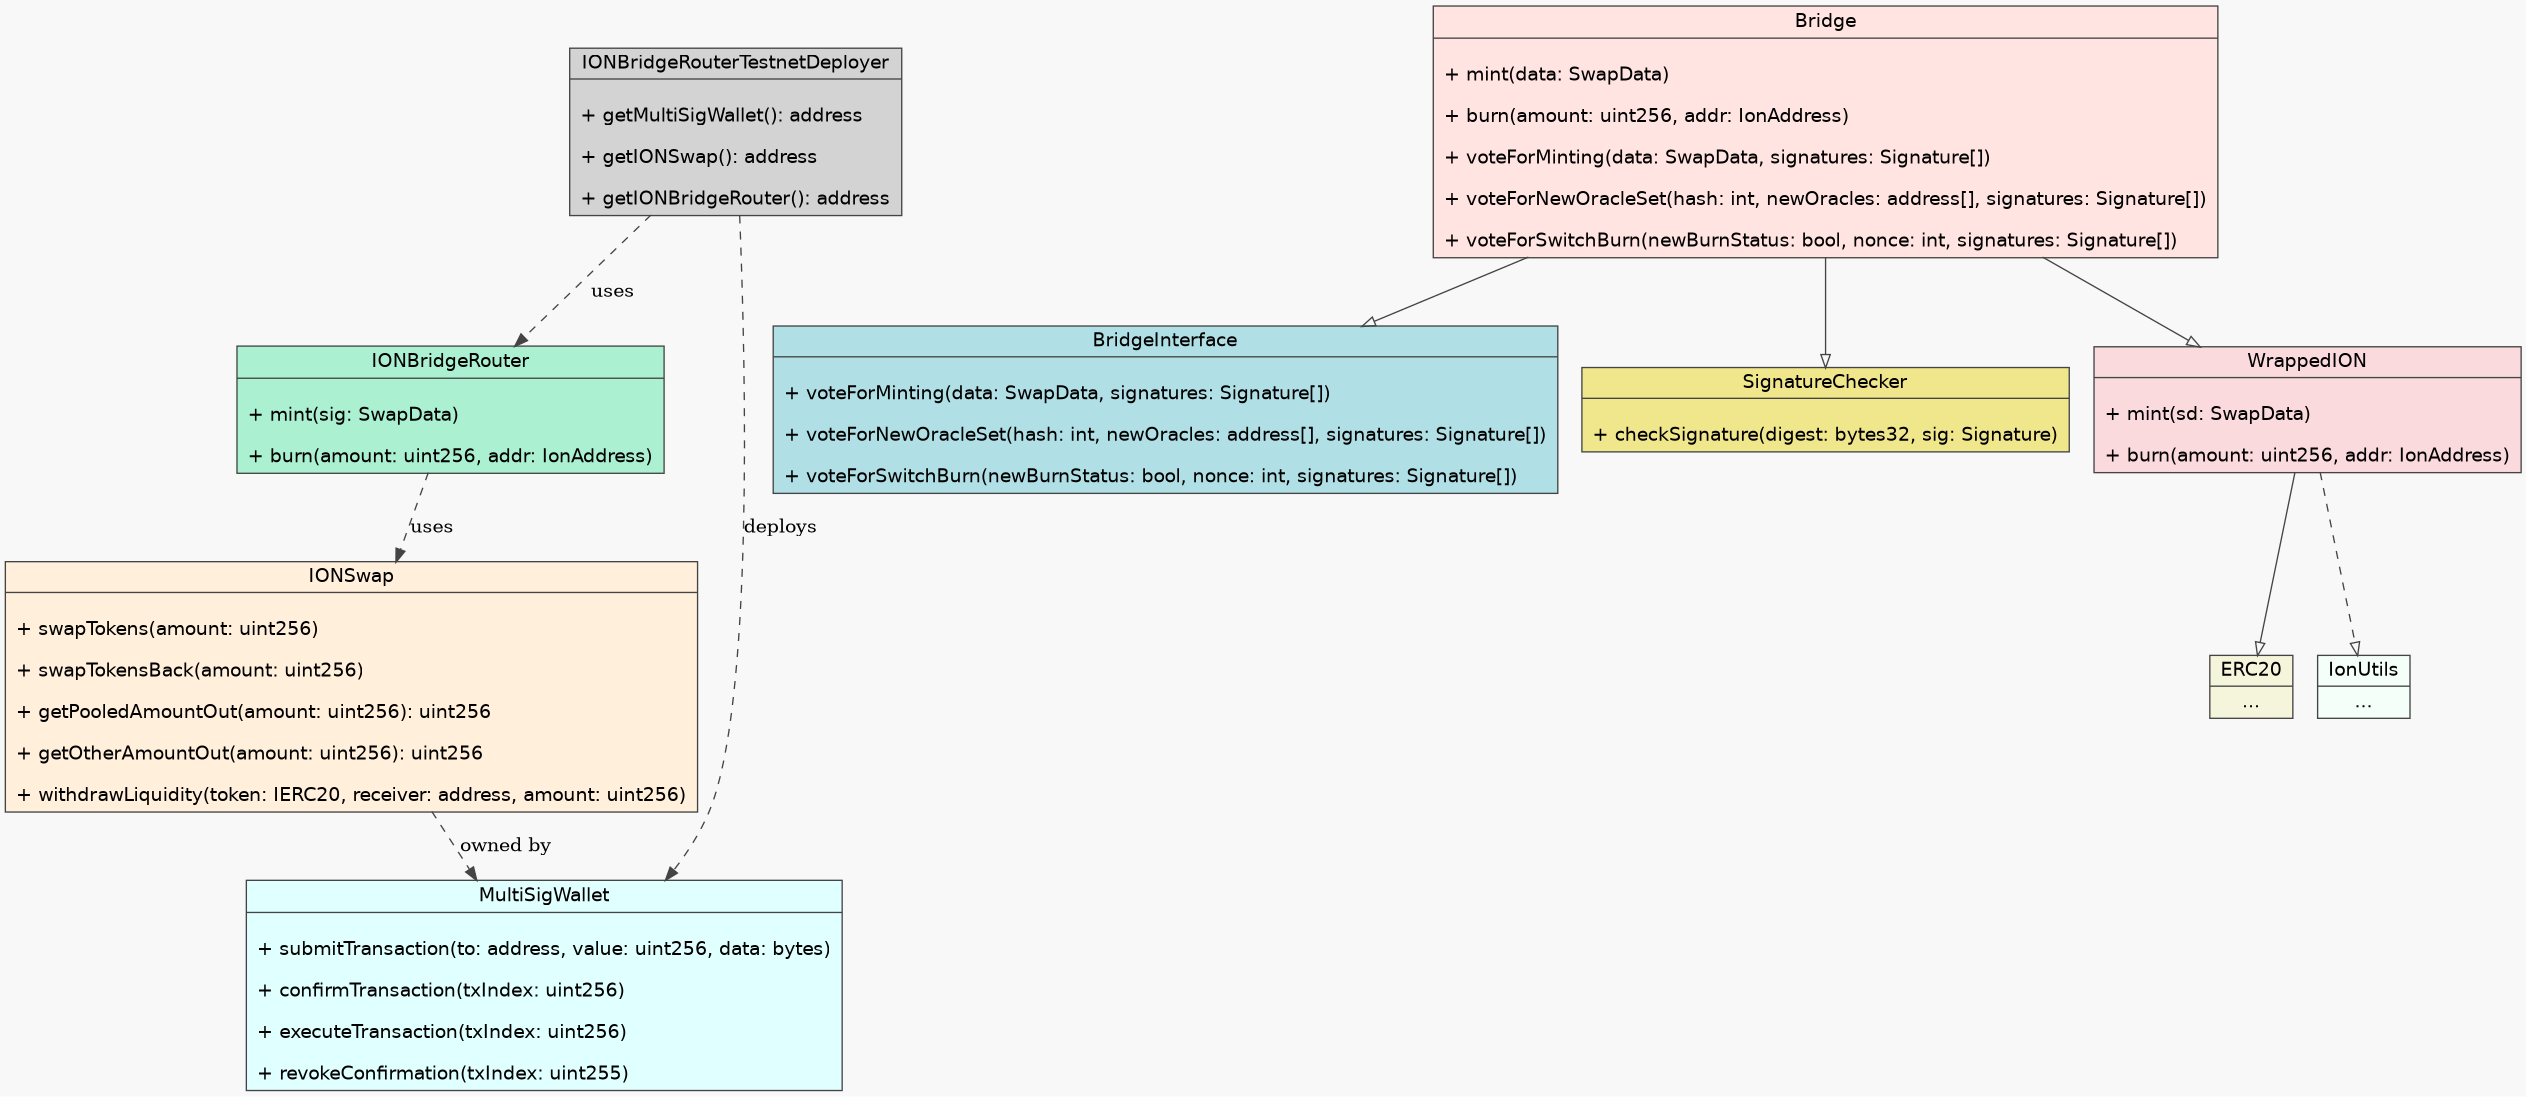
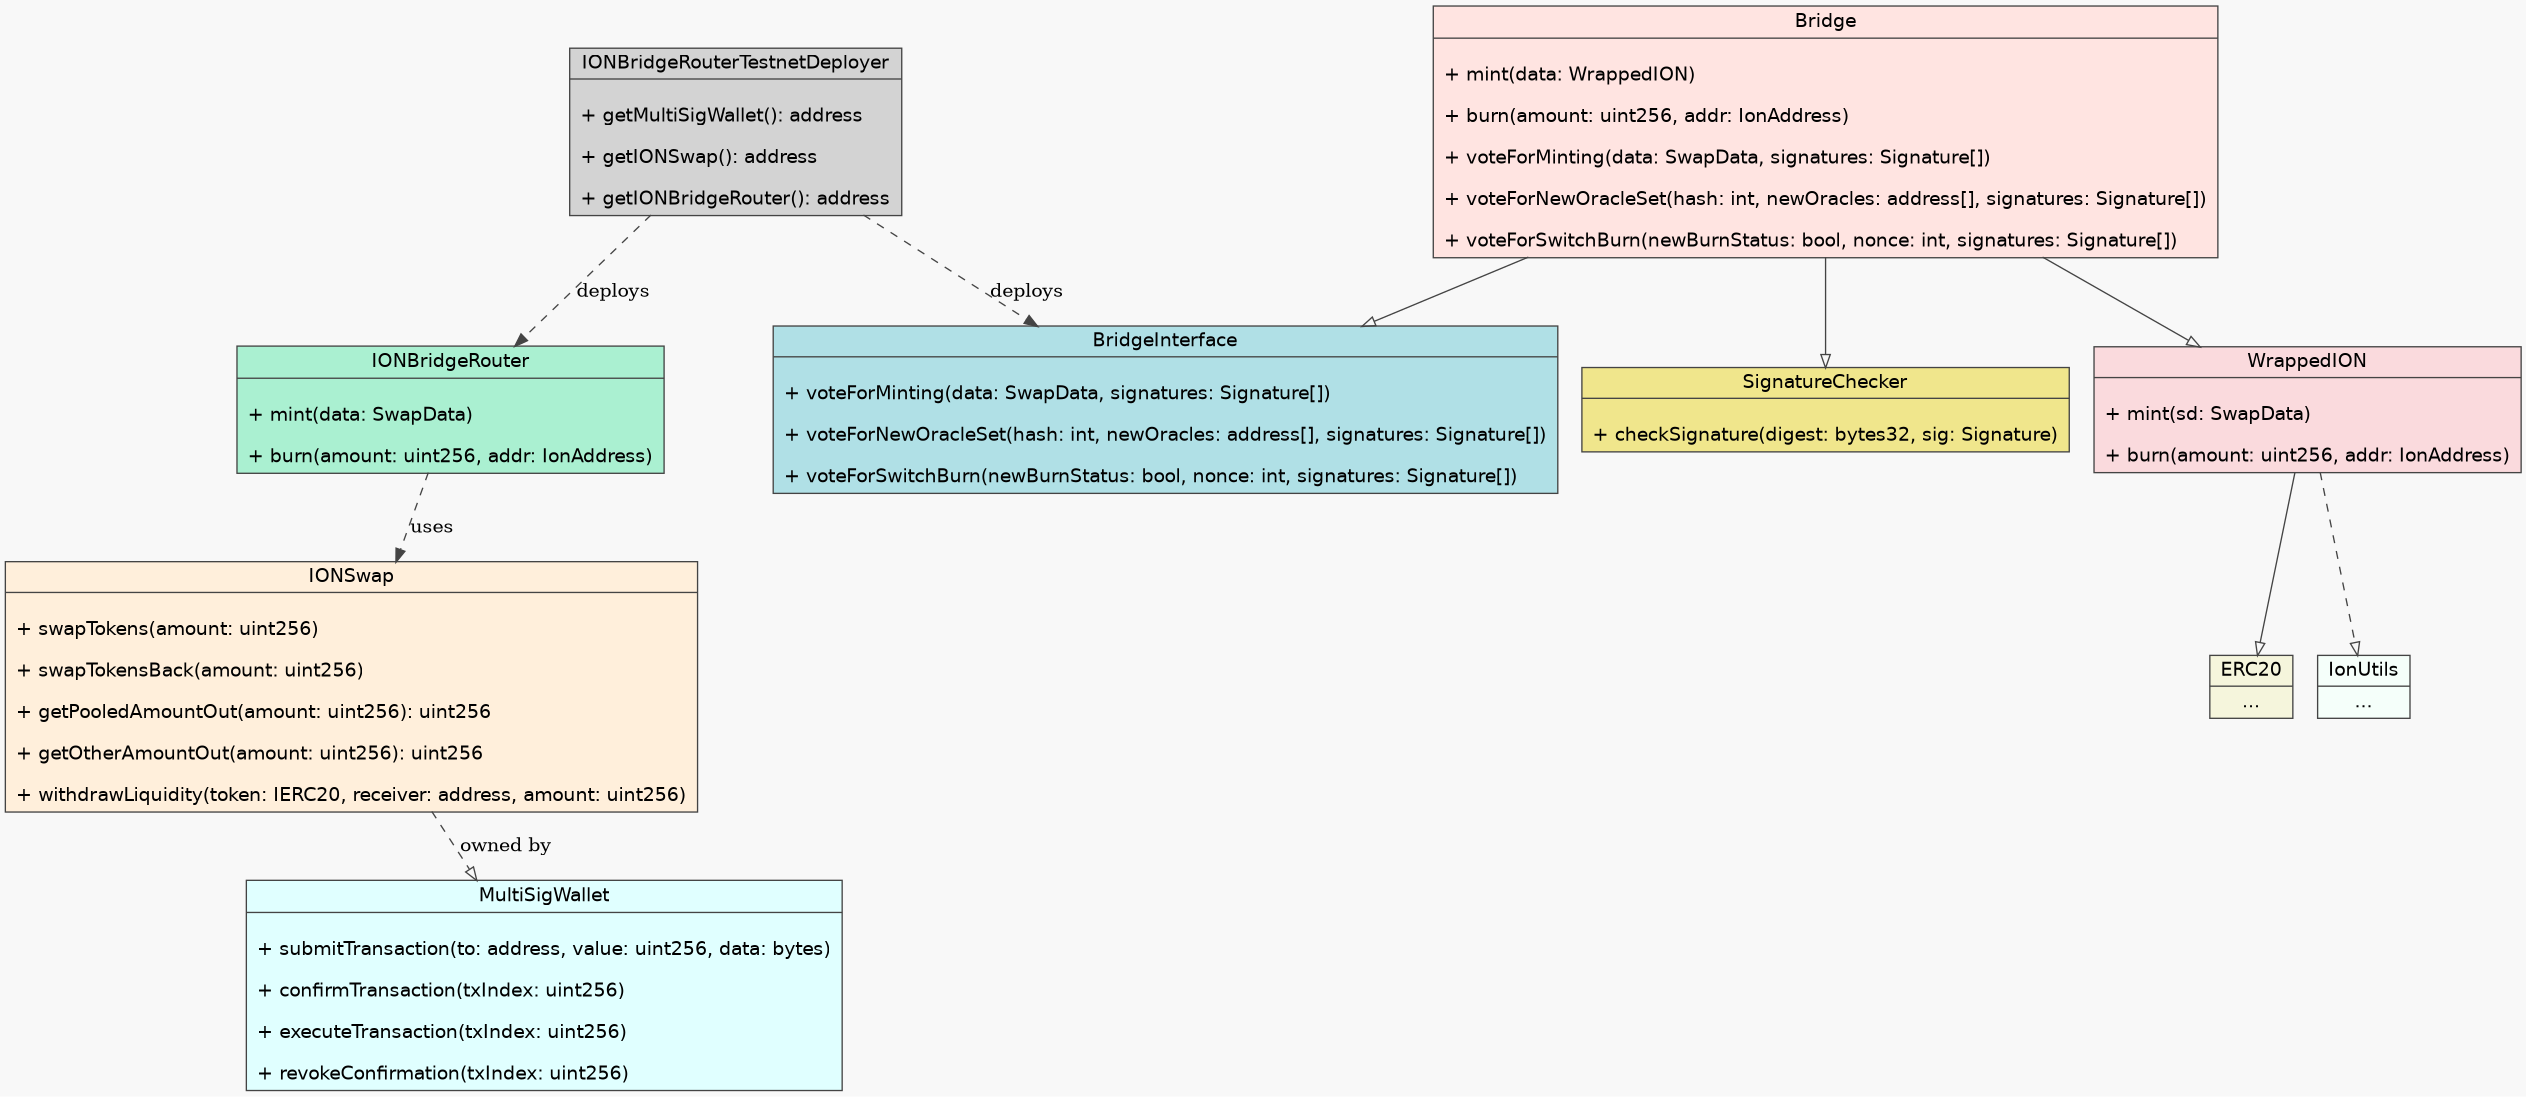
  digraph {
    bgcolor="#F8F8F8"
    rankdir=TB
    node [color="#444444" fontname=Helvetica shape=record style=filled]
    edge [color="#444444" style=dashed arrowhead=empty]
-   n1 [fillcolor="#AAF0D1" label="{IONBridgeRouter|\n+ mint(sig: SwapData)\l\n+ burn(amount: uint256, addr: IonAddress)\l}"]
+   n1 [fillcolor="#AAF0D1" label="{IONBridgeRouter|\n+ mint(data: SwapData)\l\n+ burn(amount: uint256, addr: IonAddress)\l}"]
    n2 [fillcolor="#FFEFDB" label="{IONSwap|\n+ swapTokens(amount: uint256)\l\n+ swapTokensBack(amount: uint256)\l\n+ getPooledAmountOut(amount: uint256): uint256\l\n+ getOtherAmountOut(amount: uint256): uint256\l\n+ withdrawLiquidity(token: IERC20, receiver: address, amount: uint256)\l}"]
-   n3 [fillcolor="#E0FFFF" label="{MultiSigWallet|\n+ submitTransaction(to: address, value: uint256, data: bytes)\l\n+ confirmTransaction(txIndex: uint256)\l\n+ executeTransaction(txIndex: uint256)\l\n+ revokeConfirmation(txIndex: uint255)\l}"]
-   n4 [fillcolor="#FFE4E1" label="{Bridge|\n+ mint(data: SwapData)\l\n+ burn(amount: uint256, addr: IonAddress)\l\n+ voteForMinting(data: SwapData, signatures: Signature[])\l\n+ voteForNewOracleSet(hash: int, newOracles: address[], signatures: Signature[])\l\n+ voteForSwitchBurn(newBurnStatus: bool, nonce: int, signatures: Signature[])\l}"]
+   n3 [fillcolor="#E0FFFF" label="{MultiSigWallet|\n+ submitTransaction(to: address, value: uint256, data: bytes)\l\n+ confirmTransaction(txIndex: uint256)\l\n+ executeTransaction(txIndex: uint256)\l\n+ revokeConfirmation(txIndex: uint256)\l}"]
+   n4 [fillcolor="#FFE4E1" label="{Bridge|\n+ mint(data: WrappedION)\l\n+ burn(amount: uint256, addr: IonAddress)\l\n+ voteForMinting(data: SwapData, signatures: Signature[])\l\n+ voteForNewOracleSet(hash: int, newOracles: address[], signatures: Signature[])\l\n+ voteForSwitchBurn(newBurnStatus: bool, nonce: int, signatures: Signature[])\l}"]
    n5 [fillcolor="#F0E68C" label="{SignatureChecker|\n+ checkSignature(digest: bytes32, sig: Signature)\l}"]
    n6 [fillcolor="#B0E0E6" label="{BridgeInterface|\n+ voteForMinting(data: SwapData, signatures: Signature[])\l\n+ voteForNewOracleSet(hash: int, newOracles: address[], signatures: Signature[])\l\n+ voteForSwitchBurn(newBurnStatus: bool, nonce: int, signatures: Signature[])\l}"]
    n7 [fillcolor="#FADADD" label="{WrappedION|\n+ mint(sd: SwapData)\l\n+ burn(amount: uint256, addr: IonAddress)\l}"]
    n8 [fillcolor="#F5F5DC" label="{ERC20|...}"]
    n9 [fillcolor="#F5FFFA" label="{IonUtils|...}"]
    n10 [fillcolor="#D3D3D3" label="{IONBridgeRouterTestnetDeployer|\n+ getMultiSigWallet(): address\l\n+ getIONSwap(): address\l\n+ getIONBridgeRouter(): address\l}"]
    n1 -> n2 [label=uses arrowhead=""]
-   n2 -> n3 [label="owned by" arrowhead=""]
+   n2 -> n3 [label="owned by"]
    n4 -> n5 [style=""]
    n4 -> n6 [style=""]
    n4 -> n7 [style=""]
    n7 -> n8 [style=""]
    n7 -> n9
-   n10 -> n1 [label=uses arrowhead=""]
-   n10 -> n3 [label=deploys arrowhead=""]
+   n10 -> n1 [label=deploys arrowhead=""]
+   n10 -> n6 [label=deploys arrowhead=""]
  }
